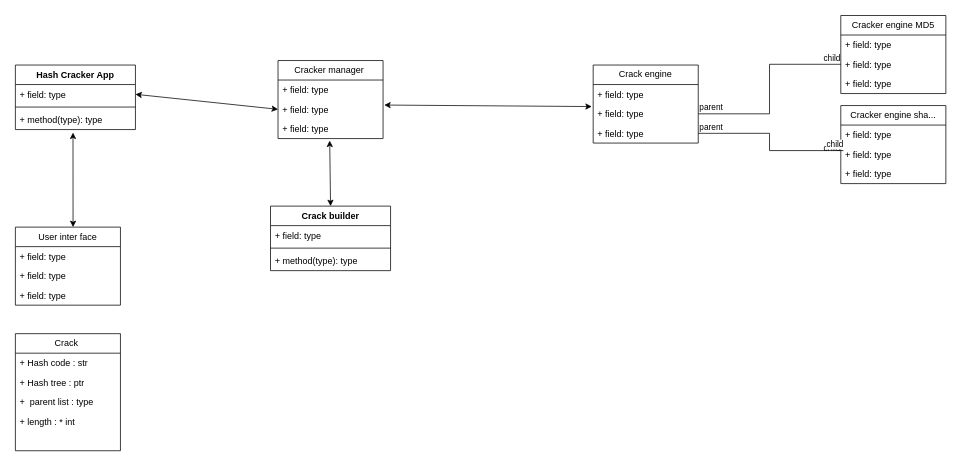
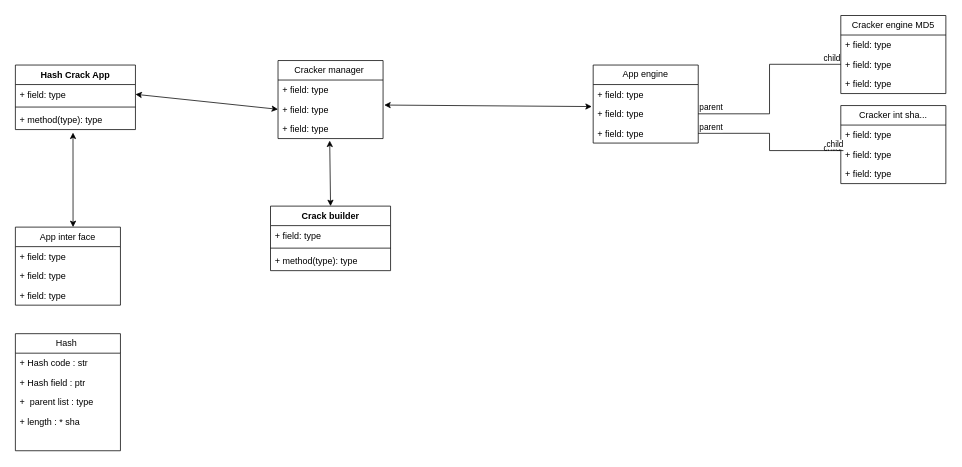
  <mxCell id="0" />
  <mxCell id="1" parent="0" />
- <mxCell id="2" value="Hash Cracker App&lt;div&gt;&lt;br&gt;&lt;/div&gt;" style="swimlane;fontStyle=1;align=center;verticalAlign=top;childLayout=stackLayout;horizontal=1;startSize=26;horizontalStack=0;resizeParent=1;resizeParentMax=0;resizeLast=0;collapsible=1;marginBottom=0;whiteSpace=wrap;html=1;" parent="1" vertex="1"><mxGeometry x="20" y="86" width="160" height="86" as="geometry" /></mxCell>
+ <mxCell id="2" value="Hash Crack App&lt;div&gt;&lt;br&gt;&lt;/div&gt;" style="swimlane;fontStyle=1;align=center;verticalAlign=top;childLayout=stackLayout;horizontal=1;startSize=26;horizontalStack=0;resizeParent=1;resizeParentMax=0;resizeLast=0;collapsible=1;marginBottom=0;whiteSpace=wrap;html=1;" parent="1" vertex="1"><mxGeometry x="20" y="86" width="160" height="86" as="geometry" /></mxCell>
  <mxCell id="3" value="+ field: type" style="text;strokeColor=none;fillColor=none;align=left;verticalAlign=top;spacingLeft=4;spacingRight=4;overflow=hidden;rotatable=0;points=[[0,0.5],[1,0.5]];portConstraint=eastwest;whiteSpace=wrap;html=1;" parent="2" vertex="1"><mxGeometry y="26" width="160" height="26" as="geometry" /></mxCell>
  <mxCell id="4" value="" style="line;strokeWidth=1;fillColor=none;align=left;verticalAlign=middle;spacingTop=-1;spacingLeft=3;spacingRight=3;rotatable=0;labelPosition=right;points=[];portConstraint=eastwest;strokeColor=inherit;" parent="2" vertex="1"><mxGeometry y="52" width="160" height="8" as="geometry" /></mxCell>
  <mxCell id="5" value="+ method(type): type" style="text;strokeColor=none;fillColor=none;align=left;verticalAlign=top;spacingLeft=4;spacingRight=4;overflow=hidden;rotatable=0;points=[[0,0.5],[1,0.5]];portConstraint=eastwest;whiteSpace=wrap;html=1;" parent="2" vertex="1"><mxGeometry y="60" width="160" height="26" as="geometry" /></mxCell>
- <mxCell id="6" value="Crack engine" style="swimlane;fontStyle=0;childLayout=stackLayout;horizontal=1;startSize=26;fillColor=none;horizontalStack=0;resizeParent=1;resizeParentMax=0;resizeLast=0;collapsible=1;marginBottom=0;whiteSpace=wrap;html=1;" parent="1" vertex="1"><mxGeometry x="790" y="86" width="140" height="104" as="geometry" /></mxCell>
+ <mxCell id="6" value="App engine" style="swimlane;fontStyle=0;childLayout=stackLayout;horizontal=1;startSize=26;fillColor=none;horizontalStack=0;resizeParent=1;resizeParentMax=0;resizeLast=0;collapsible=1;marginBottom=0;whiteSpace=wrap;html=1;" parent="1" vertex="1"><mxGeometry x="790" y="86" width="140" height="104" as="geometry" /></mxCell>
  <mxCell id="7" value="+ field: type" style="text;strokeColor=none;fillColor=none;align=left;verticalAlign=top;spacingLeft=4;spacingRight=4;overflow=hidden;rotatable=0;points=[[0,0.5],[1,0.5]];portConstraint=eastwest;whiteSpace=wrap;html=1;" parent="6" vertex="1"><mxGeometry y="26" width="140" height="26" as="geometry" /></mxCell>
  <mxCell id="8" value="+ field: type" style="text;strokeColor=none;fillColor=none;align=left;verticalAlign=top;spacingLeft=4;spacingRight=4;overflow=hidden;rotatable=0;points=[[0,0.5],[1,0.5]];portConstraint=eastwest;whiteSpace=wrap;html=1;" parent="6" vertex="1"><mxGeometry y="52" width="140" height="26" as="geometry" /></mxCell>
  <mxCell id="9" value="+ field: type" style="text;strokeColor=none;fillColor=none;align=left;verticalAlign=top;spacingLeft=4;spacingRight=4;overflow=hidden;rotatable=0;points=[[0,0.5],[1,0.5]];portConstraint=eastwest;whiteSpace=wrap;html=1;" parent="6" vertex="1"><mxGeometry y="78" width="140" height="26" as="geometry" /></mxCell>
  <mxCell id="10" value="" style="endArrow=none;html=1;edgeStyle=orthogonalEdgeStyle;rounded=0;entryX=0;entryY=0.5;entryDx=0;entryDy=0;" parent="1" source="8" target="15" edge="1"><mxGeometry relative="1" as="geometry"><mxPoint x="1170" y="144" as="sourcePoint" /><mxPoint x="1350" y="174" as="targetPoint" /></mxGeometry></mxCell>
  <mxCell id="11" value="parent" style="edgeLabel;resizable=0;html=1;align=left;verticalAlign=bottom;" parent="10" connectable="0" vertex="1"><mxGeometry x="-1" relative="1" as="geometry" /></mxCell>
  <mxCell id="12" value="child" style="edgeLabel;resizable=0;html=1;align=right;verticalAlign=bottom;" parent="10" connectable="0" vertex="1"><mxGeometry x="1" relative="1" as="geometry" /></mxCell>
  <mxCell id="13" value="Cracker engine MD5" style="swimlane;fontStyle=0;childLayout=stackLayout;horizontal=1;startSize=26;fillColor=none;horizontalStack=0;resizeParent=1;resizeParentMax=0;resizeLast=0;collapsible=1;marginBottom=0;whiteSpace=wrap;html=1;" parent="1" vertex="1"><mxGeometry x="1120" y="20" width="140" height="104" as="geometry" /></mxCell>
  <mxCell id="14" value="+ field: type" style="text;strokeColor=none;fillColor=none;align=left;verticalAlign=top;spacingLeft=4;spacingRight=4;overflow=hidden;rotatable=0;points=[[0,0.5],[1,0.5]];portConstraint=eastwest;whiteSpace=wrap;html=1;" parent="13" vertex="1"><mxGeometry y="26" width="140" height="26" as="geometry" /></mxCell>
  <mxCell id="15" value="+ field: type" style="text;strokeColor=none;fillColor=none;align=left;verticalAlign=top;spacingLeft=4;spacingRight=4;overflow=hidden;rotatable=0;points=[[0,0.5],[1,0.5]];portConstraint=eastwest;whiteSpace=wrap;html=1;" parent="13" vertex="1"><mxGeometry y="52" width="140" height="26" as="geometry" /></mxCell>
  <mxCell id="16" value="+ field: type" style="text;strokeColor=none;fillColor=none;align=left;verticalAlign=top;spacingLeft=4;spacingRight=4;overflow=hidden;rotatable=0;points=[[0,0.5],[1,0.5]];portConstraint=eastwest;whiteSpace=wrap;html=1;" parent="13" vertex="1"><mxGeometry y="78" width="140" height="26" as="geometry" /></mxCell>
  <mxCell id="17" value="child" style="edgeLabel;resizable=0;html=1;align=right;verticalAlign=bottom;" parent="1" connectable="0" vertex="1"><mxGeometry x="1120" y="205" as="geometry" /></mxCell>
- <mxCell id="18" value="Cracker engine sha..." style="swimlane;fontStyle=0;childLayout=stackLayout;horizontal=1;startSize=26;fillColor=none;horizontalStack=0;resizeParent=1;resizeParentMax=0;resizeLast=0;collapsible=1;marginBottom=0;whiteSpace=wrap;html=1;" parent="1" vertex="1"><mxGeometry x="1120" y="140" width="140" height="104" as="geometry" /></mxCell>
+ <mxCell id="18" value="Cracker int sha..." style="swimlane;fontStyle=0;childLayout=stackLayout;horizontal=1;startSize=26;fillColor=none;horizontalStack=0;resizeParent=1;resizeParentMax=0;resizeLast=0;collapsible=1;marginBottom=0;whiteSpace=wrap;html=1;" parent="1" vertex="1"><mxGeometry x="1120" y="140" width="140" height="104" as="geometry" /></mxCell>
  <mxCell id="19" value="+ field: type" style="text;strokeColor=none;fillColor=none;align=left;verticalAlign=top;spacingLeft=4;spacingRight=4;overflow=hidden;rotatable=0;points=[[0,0.5],[1,0.5]];portConstraint=eastwest;whiteSpace=wrap;html=1;" parent="18" vertex="1"><mxGeometry y="26" width="140" height="26" as="geometry" /></mxCell>
  <mxCell id="20" value="+ field: type" style="text;strokeColor=none;fillColor=none;align=left;verticalAlign=top;spacingLeft=4;spacingRight=4;overflow=hidden;rotatable=0;points=[[0,0.5],[1,0.5]];portConstraint=eastwest;whiteSpace=wrap;html=1;" parent="18" vertex="1"><mxGeometry y="52" width="140" height="26" as="geometry" /></mxCell>
  <mxCell id="21" value="+ field: type" style="text;strokeColor=none;fillColor=none;align=left;verticalAlign=top;spacingLeft=4;spacingRight=4;overflow=hidden;rotatable=0;points=[[0,0.5],[1,0.5]];portConstraint=eastwest;whiteSpace=wrap;html=1;" parent="18" vertex="1"><mxGeometry y="78" width="140" height="26" as="geometry" /></mxCell>
  <mxCell id="22" value="" style="endArrow=none;html=1;edgeStyle=orthogonalEdgeStyle;rounded=0;entryX=0.025;entryY=0.308;entryDx=0;entryDy=0;entryPerimeter=0;exitX=1;exitY=0.5;exitDx=0;exitDy=0;" parent="1" source="9" target="20" edge="1"><mxGeometry relative="1" as="geometry"><mxPoint x="1030" y="154" as="sourcePoint" /><mxPoint x="1280" y="334" as="targetPoint" /></mxGeometry></mxCell>
  <mxCell id="23" value="parent" style="edgeLabel;resizable=0;html=1;align=left;verticalAlign=bottom;" parent="22" connectable="0" vertex="1"><mxGeometry x="-1" relative="1" as="geometry" /></mxCell>
  <mxCell id="24" value="child" style="edgeLabel;resizable=0;html=1;align=right;verticalAlign=bottom;" parent="22" connectable="0" vertex="1"><mxGeometry x="1" relative="1" as="geometry" /></mxCell>
- <mxCell id="25" value="User inter face" style="swimlane;fontStyle=0;childLayout=stackLayout;horizontal=1;startSize=26;fillColor=none;horizontalStack=0;resizeParent=1;resizeParentMax=0;resizeLast=0;collapsible=1;marginBottom=0;whiteSpace=wrap;html=1;" parent="1" vertex="1"><mxGeometry x="20" y="302" width="140" height="104" as="geometry" /></mxCell>
+ <mxCell id="25" value="App inter face" style="swimlane;fontStyle=0;childLayout=stackLayout;horizontal=1;startSize=26;fillColor=none;horizontalStack=0;resizeParent=1;resizeParentMax=0;resizeLast=0;collapsible=1;marginBottom=0;whiteSpace=wrap;html=1;" parent="1" vertex="1"><mxGeometry x="20" y="302" width="140" height="104" as="geometry" /></mxCell>
  <mxCell id="26" value="+ field: type" style="text;strokeColor=none;fillColor=none;align=left;verticalAlign=top;spacingLeft=4;spacingRight=4;overflow=hidden;rotatable=0;points=[[0,0.5],[1,0.5]];portConstraint=eastwest;whiteSpace=wrap;html=1;" parent="25" vertex="1"><mxGeometry y="26" width="140" height="26" as="geometry" /></mxCell>
  <mxCell id="27" value="+ field: type" style="text;strokeColor=none;fillColor=none;align=left;verticalAlign=top;spacingLeft=4;spacingRight=4;overflow=hidden;rotatable=0;points=[[0,0.5],[1,0.5]];portConstraint=eastwest;whiteSpace=wrap;html=1;" parent="25" vertex="1"><mxGeometry y="52" width="140" height="26" as="geometry" /></mxCell>
  <mxCell id="28" value="+ field: type" style="text;strokeColor=none;fillColor=none;align=left;verticalAlign=top;spacingLeft=4;spacingRight=4;overflow=hidden;rotatable=0;points=[[0,0.5],[1,0.5]];portConstraint=eastwest;whiteSpace=wrap;html=1;" parent="25" vertex="1"><mxGeometry y="78" width="140" height="26" as="geometry" /></mxCell>
  <mxCell id="29" value="" style="endArrow=classic;startArrow=classic;html=1;rounded=0;entryX=0.48;entryY=1.154;entryDx=0;entryDy=0;entryPerimeter=0;exitX=0.549;exitY=0;exitDx=0;exitDy=0;exitPerimeter=0;" parent="1" source="25" target="5" edge="1"><mxGeometry width="50" height="50" relative="1" as="geometry"><mxPoint x="240" y="262" as="sourcePoint" /><mxPoint x="290" y="212" as="targetPoint" /></mxGeometry></mxCell>
  <mxCell id="30" value="Cracker manager&amp;nbsp;" style="swimlane;fontStyle=0;childLayout=stackLayout;horizontal=1;startSize=26;fillColor=none;horizontalStack=0;resizeParent=1;resizeParentMax=0;resizeLast=0;collapsible=1;marginBottom=0;whiteSpace=wrap;html=1;" parent="1" vertex="1"><mxGeometry x="370" y="80" width="140" height="104" as="geometry" /></mxCell>
  <mxCell id="31" value="+ field: type" style="text;strokeColor=none;fillColor=none;align=left;verticalAlign=top;spacingLeft=4;spacingRight=4;overflow=hidden;rotatable=0;points=[[0,0.5],[1,0.5]];portConstraint=eastwest;whiteSpace=wrap;html=1;" parent="30" vertex="1"><mxGeometry y="26" width="140" height="26" as="geometry" /></mxCell>
  <mxCell id="32" value="+ field: type" style="text;strokeColor=none;fillColor=none;align=left;verticalAlign=top;spacingLeft=4;spacingRight=4;overflow=hidden;rotatable=0;points=[[0,0.5],[1,0.5]];portConstraint=eastwest;whiteSpace=wrap;html=1;" parent="30" vertex="1"><mxGeometry y="52" width="140" height="26" as="geometry" /></mxCell>
  <mxCell id="33" value="+ field: type" style="text;strokeColor=none;fillColor=none;align=left;verticalAlign=top;spacingLeft=4;spacingRight=4;overflow=hidden;rotatable=0;points=[[0,0.5],[1,0.5]];portConstraint=eastwest;whiteSpace=wrap;html=1;" parent="30" vertex="1"><mxGeometry y="78" width="140" height="26" as="geometry" /></mxCell>
  <mxCell id="34" value="" style="endArrow=classic;startArrow=classic;html=1;rounded=0;entryX=0;entryY=0.5;entryDx=0;entryDy=0;exitX=1;exitY=0.5;exitDx=0;exitDy=0;" parent="1" source="3" target="32" edge="1"><mxGeometry width="50" height="50" relative="1" as="geometry"><mxPoint x="220" y="194" as="sourcePoint" /><mxPoint x="270" y="144" as="targetPoint" /></mxGeometry></mxCell>
- <mxCell id="35" value="Crack&amp;nbsp;" style="swimlane;fontStyle=0;childLayout=stackLayout;horizontal=1;startSize=26;fillColor=none;horizontalStack=0;resizeParent=1;resizeParentMax=0;resizeLast=0;collapsible=1;marginBottom=0;whiteSpace=wrap;html=1;" parent="1" vertex="1"><mxGeometry x="20" y="444" width="140" height="156" as="geometry" /></mxCell>
+ <mxCell id="35" value="Hash&amp;nbsp;" style="swimlane;fontStyle=0;childLayout=stackLayout;horizontal=1;startSize=26;fillColor=none;horizontalStack=0;resizeParent=1;resizeParentMax=0;resizeLast=0;collapsible=1;marginBottom=0;whiteSpace=wrap;html=1;" parent="1" vertex="1"><mxGeometry x="20" y="444" width="140" height="156" as="geometry" /></mxCell>
  <mxCell id="36" value="+ Hash code : str" style="text;strokeColor=none;fillColor=none;align=left;verticalAlign=top;spacingLeft=4;spacingRight=4;overflow=hidden;rotatable=0;points=[[0,0.5],[1,0.5]];portConstraint=eastwest;whiteSpace=wrap;html=1;" parent="35" vertex="1"><mxGeometry y="26" width="140" height="26" as="geometry" /></mxCell>
- <mxCell id="37" value="+ Hash tree : ptr" style="text;strokeColor=none;fillColor=none;align=left;verticalAlign=top;spacingLeft=4;spacingRight=4;overflow=hidden;rotatable=0;points=[[0,0.5],[1,0.5]];portConstraint=eastwest;whiteSpace=wrap;html=1;" parent="35" vertex="1"><mxGeometry y="52" width="140" height="26" as="geometry" /></mxCell>
+ <mxCell id="37" value="+ Hash field : ptr" style="text;strokeColor=none;fillColor=none;align=left;verticalAlign=top;spacingLeft=4;spacingRight=4;overflow=hidden;rotatable=0;points=[[0,0.5],[1,0.5]];portConstraint=eastwest;whiteSpace=wrap;html=1;" parent="35" vertex="1"><mxGeometry y="52" width="140" height="26" as="geometry" /></mxCell>
  <mxCell id="38" value="+&amp;nbsp; parent list&amp;nbsp;&lt;span style=&quot;background-color: transparent; color: light-dark(rgb(0, 0, 0), rgb(255, 255, 255));&quot;&gt;: type&lt;/span&gt;" style="text;strokeColor=none;fillColor=none;align=left;verticalAlign=top;spacingLeft=4;spacingRight=4;overflow=hidden;rotatable=0;points=[[0,0.5],[1,0.5]];portConstraint=eastwest;whiteSpace=wrap;html=1;" parent="35" vertex="1"><mxGeometry y="78" width="140" height="26" as="geometry" /></mxCell>
- <mxCell id="39" value="+ length : * int&amp;nbsp;" style="text;strokeColor=none;fillColor=none;align=left;verticalAlign=top;spacingLeft=4;spacingRight=4;overflow=hidden;rotatable=0;points=[[0,0.5],[1,0.5]];portConstraint=eastwest;whiteSpace=wrap;html=1;" parent="35" vertex="1"><mxGeometry y="104" width="140" height="26" as="geometry" /></mxCell>
+ <mxCell id="39" value="+ length : * sha&amp;nbsp;" style="text;strokeColor=none;fillColor=none;align=left;verticalAlign=top;spacingLeft=4;spacingRight=4;overflow=hidden;rotatable=0;points=[[0,0.5],[1,0.5]];portConstraint=eastwest;whiteSpace=wrap;html=1;" parent="35" vertex="1"><mxGeometry y="104" width="140" height="26" as="geometry" /></mxCell>
  <mxCell id="40" style="text;strokeColor=none;fillColor=none;align=left;verticalAlign=top;spacingLeft=4;spacingRight=4;overflow=hidden;rotatable=0;points=[[0,0.5],[1,0.5]];portConstraint=eastwest;whiteSpace=wrap;html=1;" parent="35" vertex="1"><mxGeometry y="130" width="140" height="26" as="geometry" /></mxCell>
  <mxCell id="41" value="Crack builder&lt;div&gt;&lt;br&gt;&lt;/div&gt;" style="swimlane;fontStyle=1;align=center;verticalAlign=top;childLayout=stackLayout;horizontal=1;startSize=26;horizontalStack=0;resizeParent=1;resizeParentMax=0;resizeLast=0;collapsible=1;marginBottom=0;whiteSpace=wrap;html=1;" parent="1" vertex="1"><mxGeometry x="360" y="274" width="160" height="86" as="geometry" /></mxCell>
  <mxCell id="42" value="+ field: type" style="text;strokeColor=none;fillColor=none;align=left;verticalAlign=top;spacingLeft=4;spacingRight=4;overflow=hidden;rotatable=0;points=[[0,0.5],[1,0.5]];portConstraint=eastwest;whiteSpace=wrap;html=1;" parent="41" vertex="1"><mxGeometry y="26" width="160" height="26" as="geometry" /></mxCell>
  <mxCell id="43" value="" style="line;strokeWidth=1;fillColor=none;align=left;verticalAlign=middle;spacingTop=-1;spacingLeft=3;spacingRight=3;rotatable=0;labelPosition=right;points=[];portConstraint=eastwest;strokeColor=inherit;" parent="41" vertex="1"><mxGeometry y="52" width="160" height="8" as="geometry" /></mxCell>
  <mxCell id="44" value="+ method(type): type" style="text;strokeColor=none;fillColor=none;align=left;verticalAlign=top;spacingLeft=4;spacingRight=4;overflow=hidden;rotatable=0;points=[[0,0.5],[1,0.5]];portConstraint=eastwest;whiteSpace=wrap;html=1;" parent="41" vertex="1"><mxGeometry y="60" width="160" height="26" as="geometry" /></mxCell>
  <mxCell id="45" value="" style="endArrow=classic;startArrow=classic;html=1;rounded=0;entryX=0.492;entryY=1.103;entryDx=0;entryDy=0;entryPerimeter=0;exitX=0.5;exitY=0;exitDx=0;exitDy=0;" parent="1" source="41" target="33" edge="1"><mxGeometry width="50" height="50" relative="1" as="geometry"><mxPoint x="550" y="354" as="sourcePoint" /><mxPoint x="600" y="304" as="targetPoint" /></mxGeometry></mxCell>
  <mxCell id="46" value="" style="endArrow=classic;startArrow=classic;html=1;rounded=0;exitX=1.011;exitY=0.282;exitDx=0;exitDy=0;exitPerimeter=0;entryX=-0.013;entryY=0.128;entryDx=0;entryDy=0;entryPerimeter=0;" parent="1" source="32" target="8" edge="1"><mxGeometry width="50" height="50" relative="1" as="geometry"><mxPoint x="570" y="164" as="sourcePoint" /><mxPoint x="620" y="114" as="targetPoint" /></mxGeometry></mxCell>
